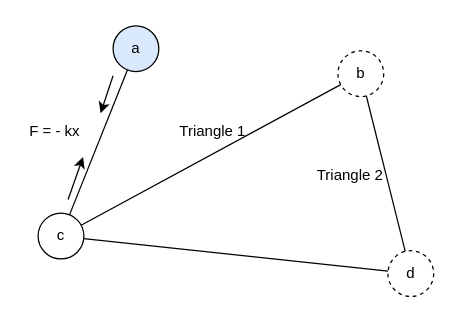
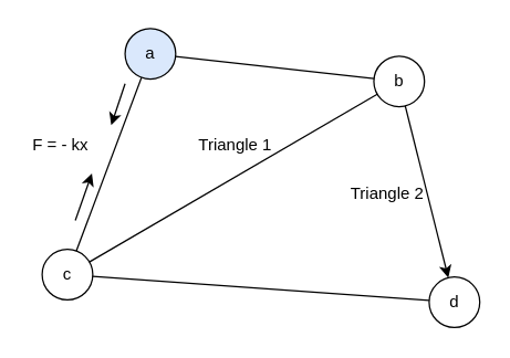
  <mxCell id="0" />
  <mxCell id="1" parent="0" />
  <mxCell id="2" value="a" style="ellipse;whiteSpace=wrap;html=1;aspect=fixed;fillColor=#dae8fc;" vertex="1" parent="1"><mxGeometry x="90" y="20" width="36.633" height="36.633" as="geometry" /></mxCell>
- <mxCell id="3" value="d" style="ellipse;whiteSpace=wrap;html=1;aspect=fixed;dashed=1;" vertex="1" parent="1"><mxGeometry x="310" y="200" width="36.633" height="36.633" as="geometry" /></mxCell>
- <mxCell id="4" value="c" style="ellipse;whiteSpace=wrap;html=1;aspect=fixed;" vertex="1" parent="1"><mxGeometry x="30" y="170" width="36.633" height="36.633" as="geometry" /></mxCell>
- <mxCell id="5" value="b" style="ellipse;whiteSpace=wrap;html=1;aspect=fixed;dashed=1;" vertex="1" parent="1"><mxGeometry x="270" y="40" width="36.633" height="36.633" as="geometry" /></mxCell>
+ <mxCell id="3" value="d" style="ellipse;whiteSpace=wrap;html=1;aspect=fixed;" vertex="1" parent="1"><mxGeometry x="310" y="200" width="36.633" height="36.633" as="geometry" /></mxCell>
+ <mxCell id="4" value="c" style="ellipse;whiteSpace=wrap;html=1;aspect=fixed;" vertex="1" parent="1"><mxGeometry x="30" y="180" width="36.633" height="36.633" as="geometry" /></mxCell>
+ <mxCell id="5" value="b" style="ellipse;whiteSpace=wrap;html=1;aspect=fixed;" vertex="1" parent="1"><mxGeometry x="270" y="40" width="36.633" height="36.633" as="geometry" /></mxCell>
  <mxCell id="6" value="" style="endArrow=none;html=1;rounded=0;" edge="1" parent="1" source="4" target="2"><mxGeometry width="50" height="50" relative="1" as="geometry"><mxPoint x="210" y="340" as="sourcePoint" /><mxPoint x="310" y="240" as="targetPoint" /></mxGeometry></mxCell>
  <mxCell id="7" value="" style="endArrow=none;html=1;rounded=0;" edge="1" parent="1" source="4" target="5"><mxGeometry width="50" height="50" relative="1" as="geometry"><mxPoint x="77.006" y="201.267" as="sourcePoint" /><mxPoint x="123.036" y="78.749" as="targetPoint" /></mxGeometry></mxCell>
+ <mxCell id="8" value="" style="endArrow=none;html=1;rounded=0;" edge="1" parent="1" source="2" target="5"><mxGeometry width="50" height="50" relative="1" as="geometry"><mxPoint x="130" y="40" as="sourcePoint" /><mxPoint x="430.007" y="93.482" as="targetPoint" /></mxGeometry></mxCell>
  <mxCell id="9" value="" style="endArrow=none;html=1;rounded=0;" edge="1" parent="1" source="4" target="3"><mxGeometry width="50" height="50" relative="1" as="geometry"><mxPoint x="69.473" y="279.996" as="sourcePoint" /><mxPoint x="390.007" y="333.482" as="targetPoint" /></mxGeometry></mxCell>
- <mxCell id="10" value="" style="endArrow=none;html=1;rounded=0;" edge="1" parent="1" source="5" target="3"><mxGeometry width="50" height="50" relative="1" as="geometry"><mxPoint x="349.993" y="126.516" as="sourcePoint" /><mxPoint x="670.527" y="180.002" as="targetPoint" /></mxGeometry></mxCell>
+ <mxCell id="10" value="" style="endArrow=classic;html=1;rounded=0;" edge="1" parent="1" source="5" target="3"><mxGeometry width="50" height="50" relative="1" as="geometry"><mxPoint x="349.993" y="126.516" as="sourcePoint" /><mxPoint x="670.527" y="180.002" as="targetPoint" /></mxGeometry></mxCell>
  <mxCell id="11" value="" style="endArrow=classic;html=1;rounded=0;" edge="1" parent="1"><mxGeometry width="50" height="50" relative="1" as="geometry"><mxPoint x="90" y="60" as="sourcePoint" /><mxPoint x="80" y="90" as="targetPoint" /></mxGeometry></mxCell>
  <mxCell id="12" value="" style="endArrow=classic;html=1;rounded=0;" edge="1" parent="1"><mxGeometry width="50" height="50" relative="1" as="geometry"><mxPoint x="54" y="159" as="sourcePoint" /><mxPoint x="66" y="125" as="targetPoint" /></mxGeometry></mxCell>
  <mxCell id="13" value="Triangle 1" style="text;html=1;strokeColor=none;fillColor=none;align=center;verticalAlign=middle;whiteSpace=wrap;rounded=0;" vertex="1" parent="1"><mxGeometry x="140" y="90" width="60" height="30" as="geometry" /></mxCell>
  <mxCell id="14" value="Triangle 2" style="text;html=1;strokeColor=none;fillColor=none;align=center;verticalAlign=middle;whiteSpace=wrap;rounded=0;" vertex="1" parent="1"><mxGeometry x="250" y="125" width="60" height="30" as="geometry" /></mxCell>
  <mxCell id="15" value="F = - kx" style="text;html=1;strokeColor=none;fillColor=none;align=center;verticalAlign=middle;whiteSpace=wrap;rounded=0;" vertex="1" parent="1"><mxGeometry x="20" y="100" width="46.63" height="10" as="geometry" /></mxCell>
